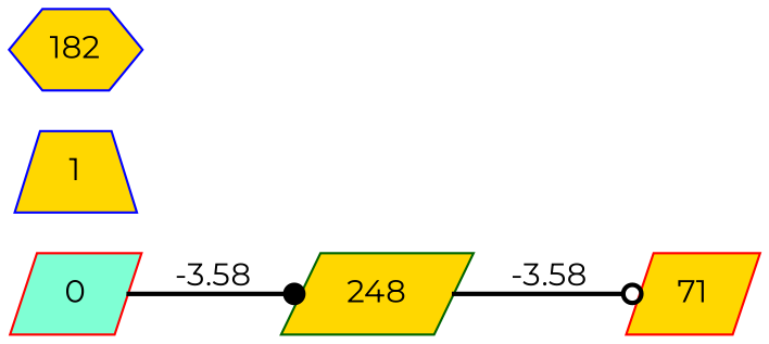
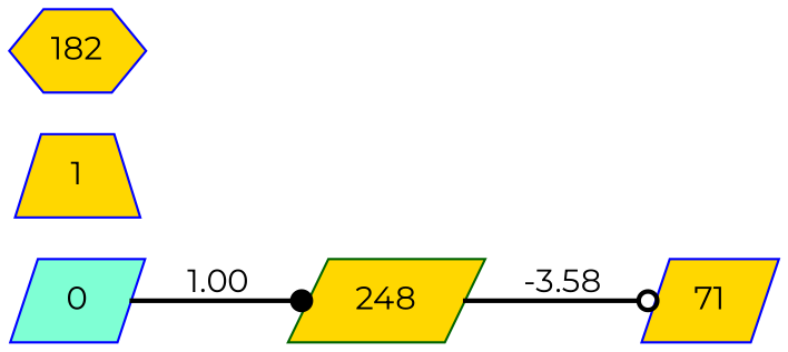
  digraph {
    fontname=Montserrat
    rankdir=LR
    node [color=red fillcolor=gold fontname=Montserrat shape=parallelogram style=filled]
    edge [fontname=Montserrat style=bold]
-   n1 [fillcolor=aquamarine label=0]
+   n1 [color=blue fillcolor=aquamarine label=0]
    n2 [color=darkgreen label=248]
-   n3 [label=71]
+   n3 [color=blue label=71]
    n4 [color=blue label=1 shape=trapezium]
    n5 [color=blue label=182 shape=hexagon]
-   n1 -> n2 [arrowhead=dot label=-3.58]
+   n1 -> n2 [arrowhead=dot label=1.00]
    n2 -> n3 [arrowhead=odot label=-3.58]
  }
